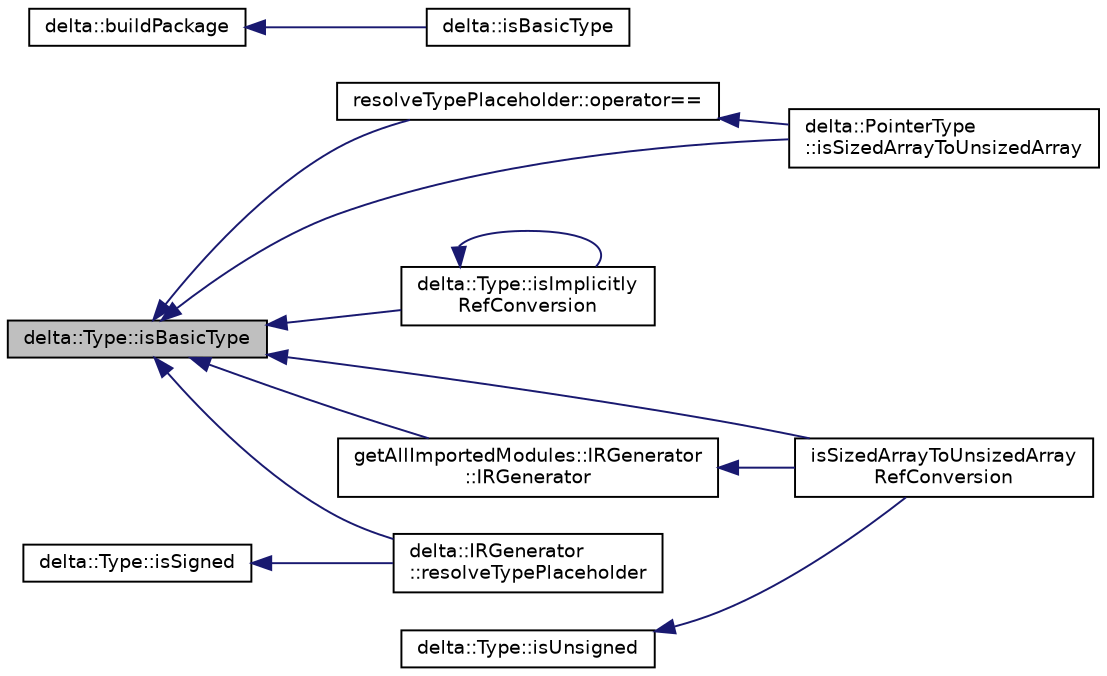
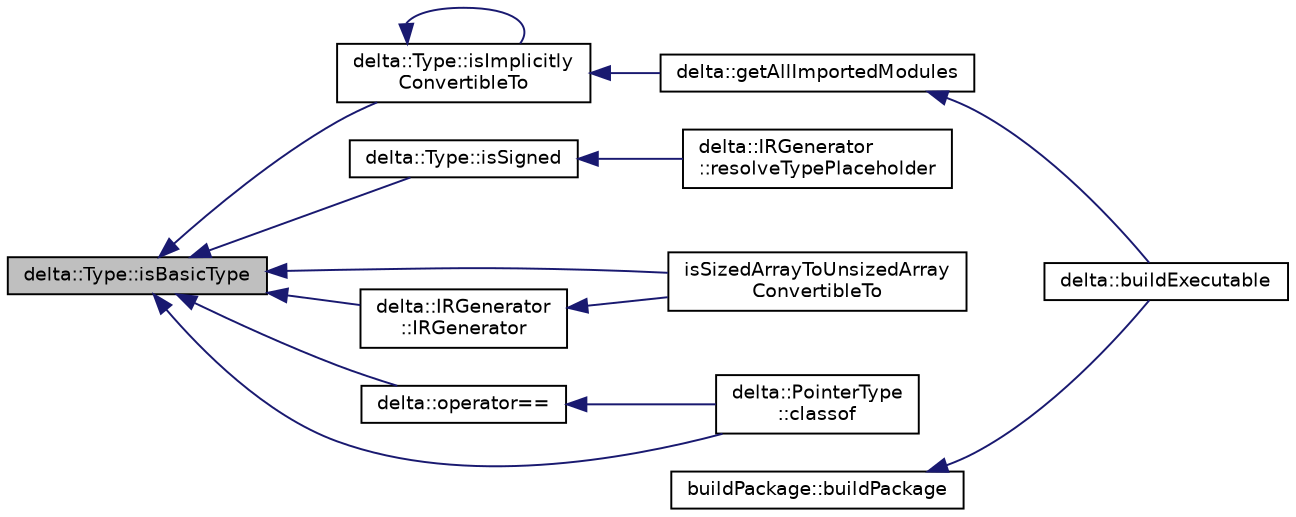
  digraph {
    rankdir=LR
    node [color=black fillcolor=white fontname=Helvetica fontsize=10 shape=record style=filled]
    edge [color=midnightblue dir=back fontname=Helvetica fontsize=10 labelfontname=Helvetica labelfontsize=10 style=solid]
    n1 [fillcolor=grey75 fontcolor=black height=0.2 label="delta::Type::isBasicType" width=0.4]
-   n2 [height=0.2 label="delta::Type::isImplicitly\lRefConversion" width=0.4]
+   n2 [height=0.2 label="delta::Type::isImplicitly\lConvertibleTo" width=0.4]
    n3 [height=0.2 label="delta::Type::isSigned" width=0.4]
-   n4 [height=0.2 label="isSizedArrayToUnsizedArray\lRefConversion" width=0.4]
-   n5 [height=0.2 label="resolveTypePlaceholder::operator==" width=0.4]
-   n6 [height=0.2 label="getAllImportedModules::IRGenerator\l::IRGenerator" width=0.4]
-   n7 [height=0.2 label="delta::PointerType\l::isSizedArrayToUnsizedArray" width=0.4]
+   n4 [height=0.2 label="isSizedArrayToUnsizedArray\lConvertibleTo" width=0.4]
+   n5 [height=0.2 label="delta::operator==" width=0.4]
+   n6 [height=0.2 label="delta::IRGenerator\l::IRGenerator" width=0.4]
+   n7 [height=0.2 label="delta::PointerType\l::classof" width=0.4]
+   n8 [height=0.2 label="delta::getAllImportedModules" width=0.4]
    n9 [height=0.2 label="delta::IRGenerator\l::resolveTypePlaceholder" width=0.4]
-   n10 [height=0.2 label="delta::Type::isUnsigned" width=0.4]
-   n11 [height=0.2 label="delta::isBasicType" width=0.4]
-   n12 [height=0.2 label="delta::buildPackage" width=0.4]
+   n11 [height=0.2 label="delta::buildExecutable" width=0.4]
+   n12 [height=0.2 label="buildPackage::buildPackage" width=0.4]
    n1 -> n2
-   n1 -> n9
+   n1 -> n3
    n1 -> n4
    n1 -> n5
    n1 -> n6
    n1 -> n7
    n2 -> n2
+   n2 -> n8
    n3 -> n9
    n5 -> n7
    n6 -> n4
-   n10 -> n4
+   n8 -> n11
    n12 -> n11
  }
